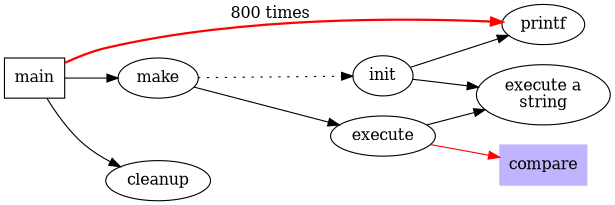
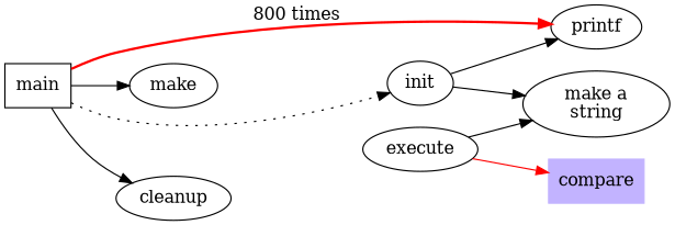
  digraph {
    rankdir=LR
-   n1 [height=0.74639 label="execute a\nstring" width=1.0999]
+   n1 [height=0.74639 label="make a\nstring" width=1.0999]
    printf [height=0.5 width=0.84854]
    main [height=0.5 shape=box width=0.75]
    n4 [height=0.5 label=make width=0.84854]
    init [height=0.5 width=0.75]
    cleanup [height=0.5 width=1.0652]
    execute [height=0.5 width=1.0652]
    compare [color=".7 .3 1.0" height=0.5 shape=box style=filled width=0.90278]
    main -> printf [color=red label="800 times" style=bold]
    main -> n4 [weight=8]
-   n4 -> init [style=dotted]
+   main -> init [style=dotted]
    main -> cleanup
-   n4 -> execute
    init -> n1
    init -> printf
    execute -> n1
    execute -> compare [color=red]
  }
